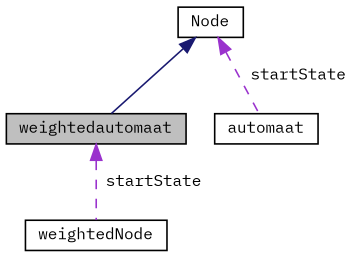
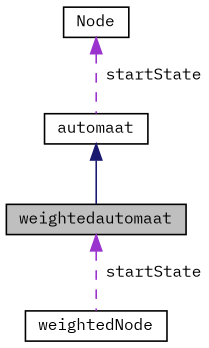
  digraph {
    fontname="IBM Plex Mono"
    node [color=black fillcolor=white fontname="IBM Plex Mono" fontsize=10 shape=record style=filled]
    edge [color=darkorchid3 dir=back fontname="IBM Plex Mono" fontsize=10 labelfontname=Helvetica labelfontsize=10 style=dashed]
    n1 [fillcolor=grey75 fontcolor=black height=0.2 label=weightedautomaat width=0.4]
    n2 [height=0.2 label=weightedNode width=0.4]
    n3 [height=0.2 label=automaat width=0.4]
    n4 [height=0.2 label="Node" width=0.4]
    n1 -> n2 [label=" startState"]
-   n4 -> n1 [color=midnightblue style=solid]
+   n3 -> n1 [color=midnightblue style=solid]
    n4 -> n3 [label=" startState"]
  }
